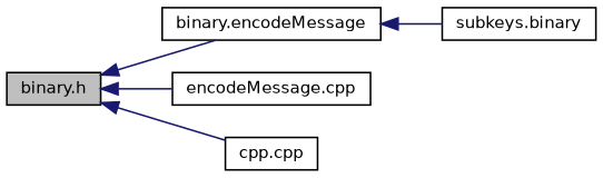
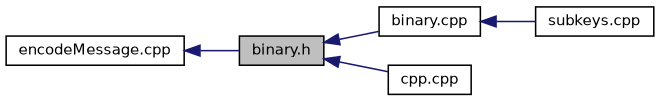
  digraph {
    rankdir=LR
    node [color=black fillcolor=white fontname=Helvetica fontsize=10 shape=record style=filled]
    edge [color=midnightblue dir=back fontname=Helvetica fontsize=10 labelfontname=Helvetica labelfontsize=10 style=solid]
    n1 [fillcolor=grey75 fontcolor=black height=0.2 label="binary.h" width=0.4]
-   n2 [height=0.2 label="binary.encodeMessage" width=0.4]
+   n2 [height=0.2 label="binary.cpp" width=0.4]
    n3 [height=0.2 label="encodeMessage.cpp" width=0.4]
    n4 [height=0.2 label="cpp.cpp" width=0.4]
-   n5 [height=0.2 label="subkeys.binary" width=0.4]
+   n5 [height=0.2 label="subkeys.cpp" width=0.4]
    n1 -> n2
-   n1 -> n3
+   n3 -> n1
    n1 -> n4
    n2 -> n5
  }
